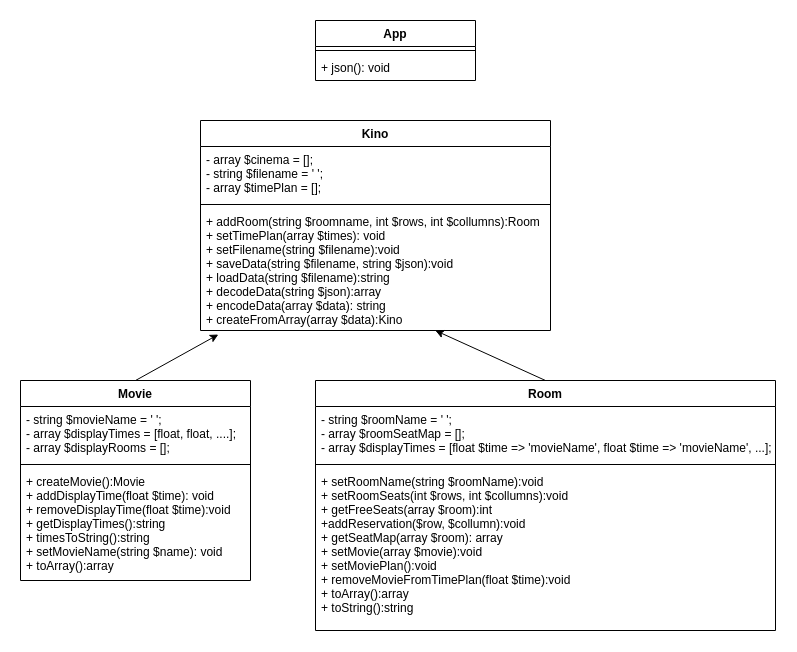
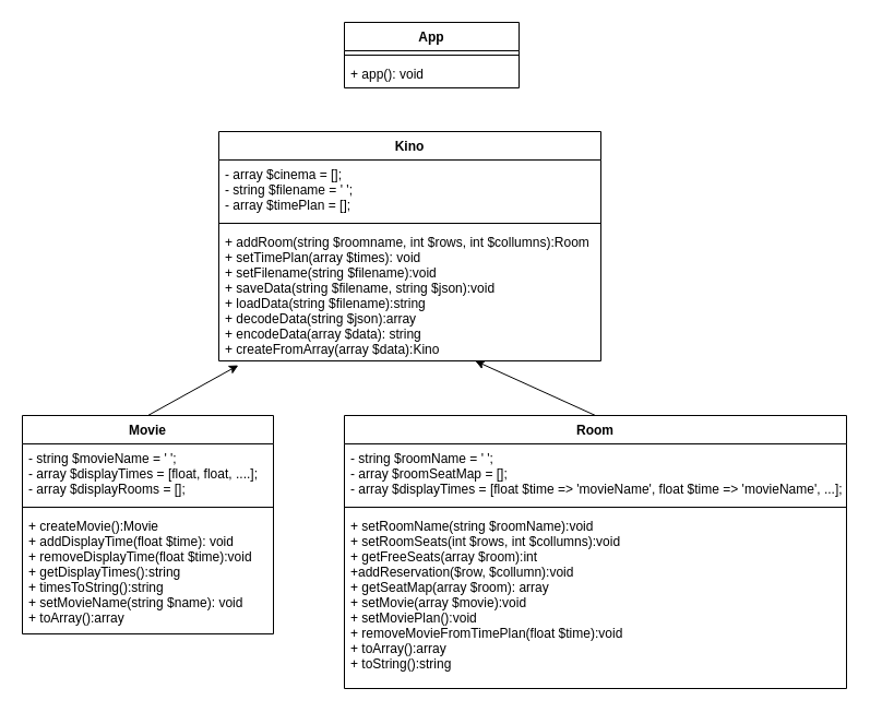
  <mxCell id="0" />
  <mxCell id="1" parent="0" />
  <mxCell id="2" value="Kino" style="swimlane;fontStyle=1;align=center;verticalAlign=top;childLayout=stackLayout;horizontal=1;startSize=26;horizontalStack=0;resizeParent=1;resizeParentMax=0;resizeLast=0;collapsible=1;marginBottom=0;" parent="1" vertex="1"><mxGeometry x="200" y="120" width="350" height="210" as="geometry" /></mxCell>
  <mxCell id="3" value="- array $cinema = [];&#10;- string $filename = ' ';&#10;- array $timePlan = [];" style="text;strokeColor=none;fillColor=none;align=left;verticalAlign=top;spacingLeft=4;spacingRight=4;overflow=hidden;rotatable=0;points=[[0,0.5],[1,0.5]];portConstraint=eastwest;" parent="2" vertex="1"><mxGeometry y="26" width="350" height="54" as="geometry" /></mxCell>
  <mxCell id="4" value="" style="line;strokeWidth=1;fillColor=none;align=left;verticalAlign=middle;spacingTop=-1;spacingLeft=3;spacingRight=3;rotatable=0;labelPosition=right;points=[];portConstraint=eastwest;" parent="2" vertex="1"><mxGeometry y="80" width="350" height="8" as="geometry" /></mxCell>
  <mxCell id="5" value="+ addRoom(string $roomname, int $rows, int $collumns):Room&#10;+ setTimePlan(array $times): void&#10;+ setFilename(string $filename):void&#10;+ saveData(string $filename, string $json):void&#10;+ loadData(string $filename):string&#10;+ decodeData(string $json):array&#10;+ encodeData(array $data): string&#10;+ createFromArray(array $data):Kino" style="text;strokeColor=none;fillColor=none;align=left;verticalAlign=top;spacingLeft=4;spacingRight=4;overflow=hidden;rotatable=0;points=[[0,0.5],[1,0.5]];portConstraint=eastwest;" parent="2" vertex="1"><mxGeometry y="88" width="350" height="122" as="geometry" /></mxCell>
  <mxCell id="6" value="App" style="swimlane;fontStyle=1;align=center;verticalAlign=top;childLayout=stackLayout;horizontal=1;startSize=26;horizontalStack=0;resizeParent=1;resizeParentMax=0;resizeLast=0;collapsible=1;marginBottom=0;" parent="1" vertex="1"><mxGeometry x="315" y="20" width="160" height="60" as="geometry" /></mxCell>
  <mxCell id="7" value="" style="line;strokeWidth=1;fillColor=none;align=left;verticalAlign=middle;spacingTop=-1;spacingLeft=3;spacingRight=3;rotatable=0;labelPosition=right;points=[];portConstraint=eastwest;" parent="6" vertex="1"><mxGeometry y="26" width="160" height="8" as="geometry" /></mxCell>
- <mxCell id="8" value="+ json(): void" style="text;strokeColor=none;fillColor=none;align=left;verticalAlign=top;spacingLeft=4;spacingRight=4;overflow=hidden;rotatable=0;points=[[0,0.5],[1,0.5]];portConstraint=eastwest;" parent="6" vertex="1"><mxGeometry y="34" width="160" height="26" as="geometry" /></mxCell>
+ <mxCell id="8" value="+ app(): void" style="text;strokeColor=none;fillColor=none;align=left;verticalAlign=top;spacingLeft=4;spacingRight=4;overflow=hidden;rotatable=0;points=[[0,0.5],[1,0.5]];portConstraint=eastwest;" parent="6" vertex="1"><mxGeometry y="34" width="160" height="26" as="geometry" /></mxCell>
  <mxCell id="9" value="Movie" style="swimlane;fontStyle=1;align=center;verticalAlign=top;childLayout=stackLayout;horizontal=1;startSize=26;horizontalStack=0;resizeParent=1;resizeParentMax=0;resizeLast=0;collapsible=1;marginBottom=0;" parent="1" vertex="1"><mxGeometry x="20" y="380" width="230" height="200" as="geometry"><mxRectangle x="120.0" y="540" width="70" height="26" as="alternateBounds" /></mxGeometry></mxCell>
  <mxCell id="10" value="- string $movieName = ' ';&#10;- array $displayTimes = [float, float, ....];&#10;- array $displayRooms = [];" style="text;strokeColor=none;fillColor=none;align=left;verticalAlign=top;spacingLeft=4;spacingRight=4;overflow=hidden;rotatable=0;points=[[0,0.5],[1,0.5]];portConstraint=eastwest;" parent="9" vertex="1"><mxGeometry y="26" width="230" height="54" as="geometry" /></mxCell>
  <mxCell id="11" value="" style="line;strokeWidth=1;fillColor=none;align=left;verticalAlign=middle;spacingTop=-1;spacingLeft=3;spacingRight=3;rotatable=0;labelPosition=right;points=[];portConstraint=eastwest;" parent="9" vertex="1"><mxGeometry y="80" width="230" height="8" as="geometry" /></mxCell>
  <mxCell id="12" value="+ createMovie():Movie&#10;+ addDisplayTime(float $time): void&#10;+ removeDisplayTime(float $time):void&#10;+ getDisplayTimes():string&#10;+ timesToString():string&#10;+ setMovieName(string $name): void&#10;+ toArray():array&#10;&#10;" style="text;strokeColor=none;fillColor=none;align=left;verticalAlign=top;spacingLeft=4;spacingRight=4;overflow=hidden;rotatable=0;points=[[0,0.5],[1,0.5]];portConstraint=eastwest;" parent="9" vertex="1"><mxGeometry y="88" width="230" height="112" as="geometry" /></mxCell>
  <mxCell id="13" value="Room" style="swimlane;fontStyle=1;align=center;verticalAlign=top;childLayout=stackLayout;horizontal=1;startSize=26;horizontalStack=0;resizeParent=1;resizeParentMax=0;resizeLast=0;collapsible=1;marginBottom=0;" parent="1" vertex="1"><mxGeometry x="315" y="380" width="460" height="250" as="geometry" /></mxCell>
  <mxCell id="14" value="- string $roomName = ' ';&#10;- array $roomSeatMap = [];&#10;- array $displayTimes = [float $time =&gt; 'movieName', float $time =&gt; 'movieName', ...];&#10;" style="text;strokeColor=none;fillColor=none;align=left;verticalAlign=top;spacingLeft=4;spacingRight=4;overflow=hidden;rotatable=0;points=[[0,0.5],[1,0.5]];portConstraint=eastwest;" parent="13" vertex="1"><mxGeometry y="26" width="460" height="54" as="geometry" /></mxCell>
  <mxCell id="15" value="" style="line;strokeWidth=1;fillColor=none;align=left;verticalAlign=middle;spacingTop=-1;spacingLeft=3;spacingRight=3;rotatable=0;labelPosition=right;points=[];portConstraint=eastwest;" parent="13" vertex="1"><mxGeometry y="80" width="460" height="8" as="geometry" /></mxCell>
  <mxCell id="16" value="+ setRoomName(string $roomName):void&#10;+ setRoomSeats(int $rows, int $collumns):void&#10;+ getFreeSeats(array $room):int&#10;+addReservation($row, $collumn):void&#10;+ getSeatMap(array $room): array&#10;+ setMovie(array $movie):void&#10;+ setMoviePlan():void&#10;+ removeMovieFromTimePlan(float $time):void&#10;+ toArray():array&#10;+ toString():string&#10;" style="text;strokeColor=none;fillColor=none;align=left;verticalAlign=top;spacingLeft=4;spacingRight=4;overflow=hidden;rotatable=0;points=[[0,0.5],[1,0.5]];portConstraint=eastwest;" parent="13" vertex="1"><mxGeometry y="88" width="460" height="162" as="geometry" /></mxCell>
  <mxCell id="17" value="" style="endArrow=classic;html=1;entryX=0.051;entryY=1.033;entryDx=0;entryDy=0;entryPerimeter=0;exitX=0.5;exitY=0;exitDx=0;exitDy=0;" parent="1" source="9" target="5" edge="1"><mxGeometry width="50" height="50" relative="1" as="geometry"><mxPoint x="110" y="430" as="sourcePoint" /><mxPoint x="160" y="380" as="targetPoint" /></mxGeometry></mxCell>
  <mxCell id="18" value="" style="endArrow=classic;html=1;entryX=0.671;entryY=1;entryDx=0;entryDy=0;entryPerimeter=0;exitX=0.5;exitY=0;exitDx=0;exitDy=0;" parent="1" source="13" target="5" edge="1"><mxGeometry width="50" height="50" relative="1" as="geometry"><mxPoint x="560" y="310" as="sourcePoint" /><mxPoint x="610" y="260" as="targetPoint" /></mxGeometry></mxCell>
